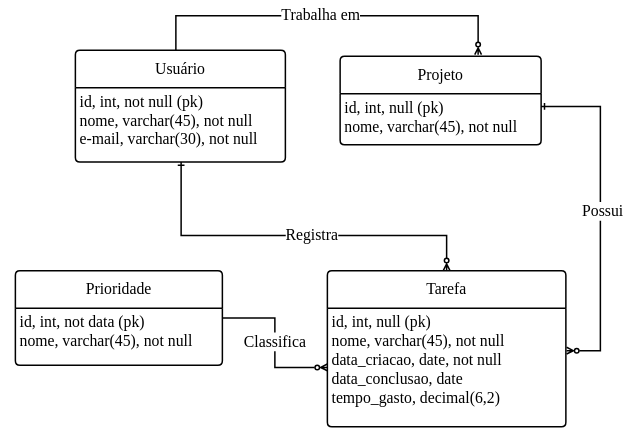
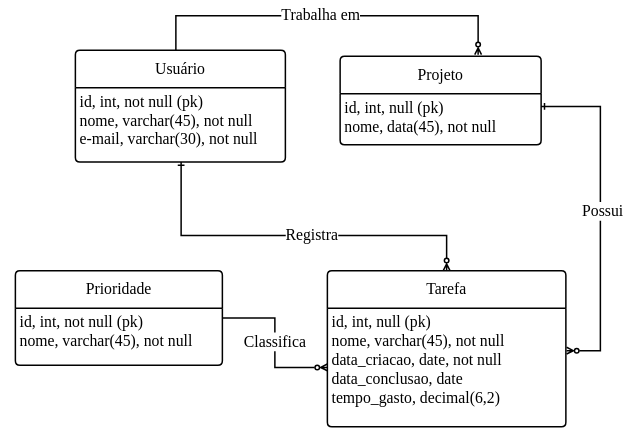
  <mxCell id="0" />
  <mxCell id="1" parent="0" />
  <mxCell id="2" value="Tarefa" style="swimlane;childLayout=stackLayout;horizontal=1;startSize=50;horizontalStack=0;rounded=1;fontSize=21;fontStyle=0;strokeWidth=2;resizeParent=0;resizeLast=1;shadow=0;dashed=0;align=center;arcSize=4;whiteSpace=wrap;html=1;fontFamily=Ink Free;" vertex="1" parent="1"><mxGeometry x="436" y="360" width="318" height="208" as="geometry" /></mxCell>
  <mxCell id="3" value="id, int, null (pk)&lt;br&gt;nome, varchar(45), not null&lt;br&gt;data_criacao, date, not null&lt;br&gt;data_conclusao, date&lt;br&gt;tempo_gasto, decimal(6,2)&amp;nbsp;" style="align=left;strokeColor=none;fillColor=none;spacingLeft=4;fontSize=21;verticalAlign=top;resizable=0;rotatable=0;part=1;html=1;fontFamily=Ink Free;" vertex="1" parent="2"><mxGeometry y="50" width="318" height="158" as="geometry" /></mxCell>
  <mxCell id="4" value="Projeto" style="swimlane;childLayout=stackLayout;horizontal=1;startSize=50;horizontalStack=0;rounded=1;fontSize=21;fontStyle=0;strokeWidth=2;resizeParent=0;resizeLast=1;shadow=0;dashed=0;align=center;arcSize=4;whiteSpace=wrap;html=1;fontFamily=Ink Free;" vertex="1" parent="1"><mxGeometry x="453" y="74" width="268" height="118" as="geometry" /></mxCell>
- <mxCell id="5" value="id, int, null (pk)&lt;br&gt;nome, varchar(45), not null" style="align=left;strokeColor=none;fillColor=none;spacingLeft=4;fontSize=21;verticalAlign=top;resizable=0;rotatable=0;part=1;html=1;fontFamily=Ink Free;" vertex="1" parent="4"><mxGeometry y="50" width="268" height="68" as="geometry" /></mxCell>
+ <mxCell id="5" value="id, int, null (pk)&lt;br&gt;nome, data(45), not null" style="align=left;strokeColor=none;fillColor=none;spacingLeft=4;fontSize=21;verticalAlign=top;resizable=0;rotatable=0;part=1;html=1;fontFamily=Ink Free;" vertex="1" parent="4"><mxGeometry y="50" width="268" height="68" as="geometry" /></mxCell>
  <mxCell id="6" style="edgeStyle=orthogonalEdgeStyle;rounded=0;orthogonalLoop=1;jettySize=auto;html=1;endArrow=ERzeroToMany;endFill=0;fontFamily=Ink Free;fontSize=21;strokeWidth=2;" edge="1" parent="1" source="7"><mxGeometry relative="1" as="geometry"><mxPoint x="637" y="72" as="targetPoint" /><Array as="points"><mxPoint x="234" y="20" /><mxPoint x="637" y="20" /></Array></mxGeometry></mxCell>
  <mxCell id="7" value="Usuário" style="swimlane;childLayout=stackLayout;horizontal=1;startSize=50;horizontalStack=0;rounded=1;fontSize=21;fontStyle=0;strokeWidth=2;resizeParent=0;resizeLast=1;shadow=0;dashed=0;align=center;arcSize=4;whiteSpace=wrap;html=1;fontFamily=Ink Free;" vertex="1" parent="1"><mxGeometry x="100" y="66" width="280" height="149" as="geometry" /></mxCell>
  <mxCell id="8" value="id, int, not null (pk)&lt;br&gt;nome, varchar(45), not null&lt;br style=&quot;font-size: 21px;&quot;&gt;e-mail, varchar(30), not null" style="align=left;strokeColor=none;fillColor=none;spacingLeft=4;fontSize=21;verticalAlign=top;resizable=0;rotatable=0;part=1;html=1;fontFamily=Ink Free;" vertex="1" parent="7"><mxGeometry y="50" width="280" height="99" as="geometry" /></mxCell>
  <mxCell id="9" style="edgeStyle=orthogonalEdgeStyle;rounded=0;orthogonalLoop=1;jettySize=auto;html=1;endArrow=ERzeroToMany;endFill=0;startArrow=ERone;startFill=0;fontFamily=Ink Free;fontSize=21;strokeWidth=2;" edge="1" parent="1" source="8" target="2"><mxGeometry relative="1" as="geometry"><Array as="points"><mxPoint x="241" y="313" /></Array></mxGeometry></mxCell>
  <mxCell id="10" value="&lt;font style=&quot;font-size: 21px;&quot; face=&quot;Ink Free&quot;&gt;Registra&lt;/font&gt;" style="edgeLabel;html=1;align=center;verticalAlign=middle;resizable=0;points=[];" vertex="1" connectable="0" parent="9"><mxGeometry x="-0.106" y="2" relative="1" as="geometry"><mxPoint x="48" as="offset" /></mxGeometry></mxCell>
  <mxCell id="11" style="edgeStyle=orthogonalEdgeStyle;rounded=0;orthogonalLoop=1;jettySize=auto;html=1;entryX=0;entryY=0.5;entryDx=0;entryDy=0;endArrow=ERzeroToMany;endFill=0;strokeWidth=2;" edge="1" parent="1" source="12" target="3"><mxGeometry relative="1" as="geometry" /></mxCell>
  <mxCell id="12" value="Prioridade" style="swimlane;childLayout=stackLayout;horizontal=1;startSize=50;horizontalStack=0;rounded=1;fontSize=21;fontStyle=0;strokeWidth=2;resizeParent=0;resizeLast=1;shadow=0;dashed=0;align=center;arcSize=4;whiteSpace=wrap;html=1;fontFamily=Ink Free;" vertex="1" parent="1"><mxGeometry x="20" y="360" width="276" height="126" as="geometry" /></mxCell>
- <mxCell id="13" value="id, int, not data (pk)&lt;br&gt;nome, varchar(45), not null" style="align=left;strokeColor=none;fillColor=none;spacingLeft=4;fontSize=21;verticalAlign=top;resizable=0;rotatable=0;part=1;html=1;fontFamily=Ink Free;" vertex="1" parent="12"><mxGeometry y="50" width="276" height="76" as="geometry" /></mxCell>
+ <mxCell id="13" value="id, int, not null (pk)&lt;br&gt;nome, varchar(45), not null" style="align=left;strokeColor=none;fillColor=none;spacingLeft=4;fontSize=21;verticalAlign=top;resizable=0;rotatable=0;part=1;html=1;fontFamily=Ink Free;" vertex="1" parent="12"><mxGeometry y="50" width="276" height="76" as="geometry" /></mxCell>
  <mxCell id="14" style="edgeStyle=orthogonalEdgeStyle;rounded=0;orthogonalLoop=1;jettySize=auto;html=1;entryX=1.003;entryY=0.359;entryDx=0;entryDy=0;entryPerimeter=0;endArrow=ERzeroToMany;fontSize=21;fontFamily=Ink Free;endFill=0;startArrow=ERone;startFill=0;strokeWidth=2;exitX=1;exitY=0.25;exitDx=0;exitDy=0;" edge="1" parent="1" source="5" target="3"><mxGeometry relative="1" as="geometry"><Array as="points"><mxPoint x="800" y="141" /><mxPoint x="800" y="467" /></Array></mxGeometry></mxCell>
  <mxCell id="15" value="&lt;font style=&quot;font-size: 21px;&quot; face=&quot;Ink Free&quot;&gt;Trabalha em&lt;/font&gt;" style="edgeLabel;html=1;align=center;verticalAlign=middle;resizable=0;points=[];" vertex="1" connectable="0" parent="1"><mxGeometry x="390" y="306" as="geometry"><mxPoint x="36" y="-288" as="offset" /></mxGeometry></mxCell>
  <mxCell id="16" value="&lt;font style=&quot;font-size: 21px;&quot; face=&quot;Ink Free&quot;&gt;Possui&lt;/font&gt;" style="edgeLabel;html=1;align=center;verticalAlign=middle;resizable=0;points=[];" vertex="1" connectable="0" parent="1"><mxGeometry x="802" y="280" as="geometry" /></mxCell>
  <mxCell id="17" value="&lt;font style=&quot;font-size: 21px;&quot; face=&quot;Ink Free&quot;&gt;Classifica&lt;/font&gt;" style="edgeLabel;html=1;align=center;verticalAlign=middle;resizable=0;points=[];" vertex="1" connectable="0" parent="1"><mxGeometry x="415" y="453" as="geometry"><mxPoint x="-50" y="1" as="offset" /></mxGeometry></mxCell>
